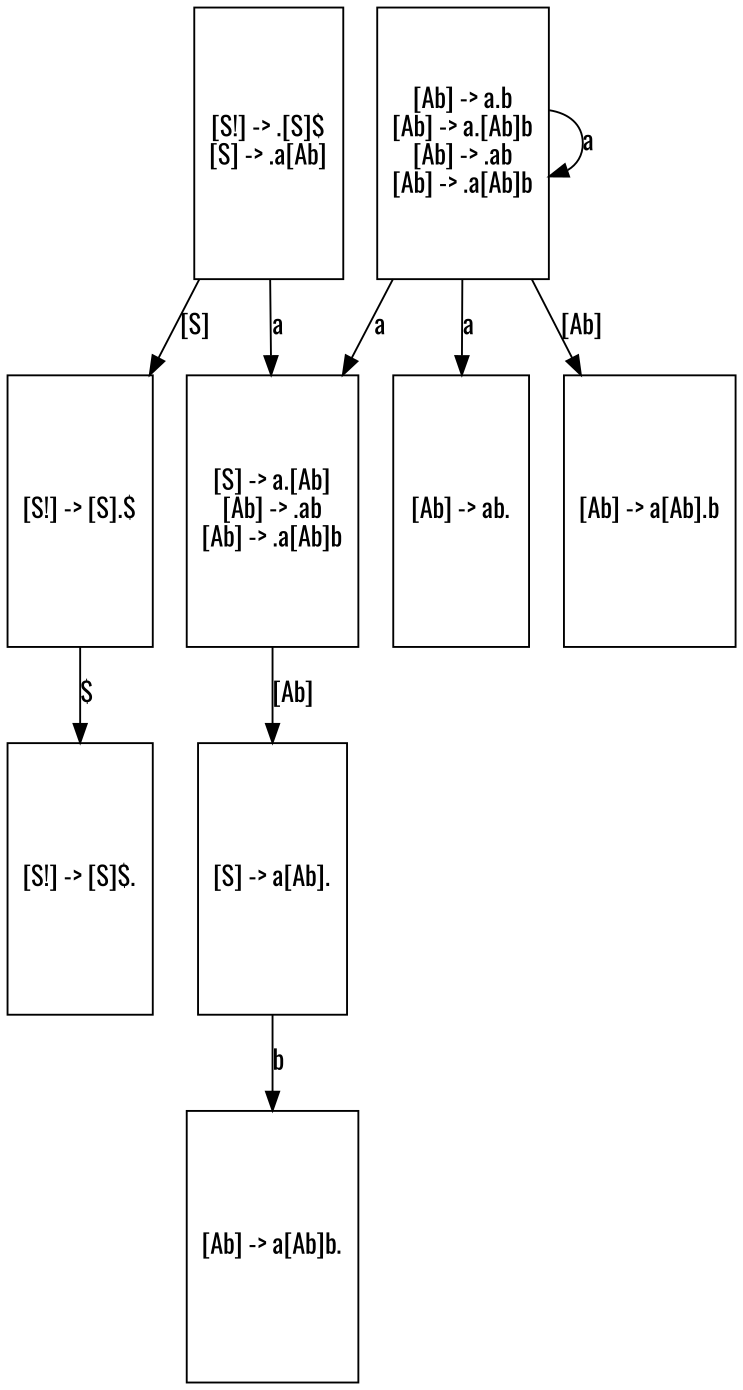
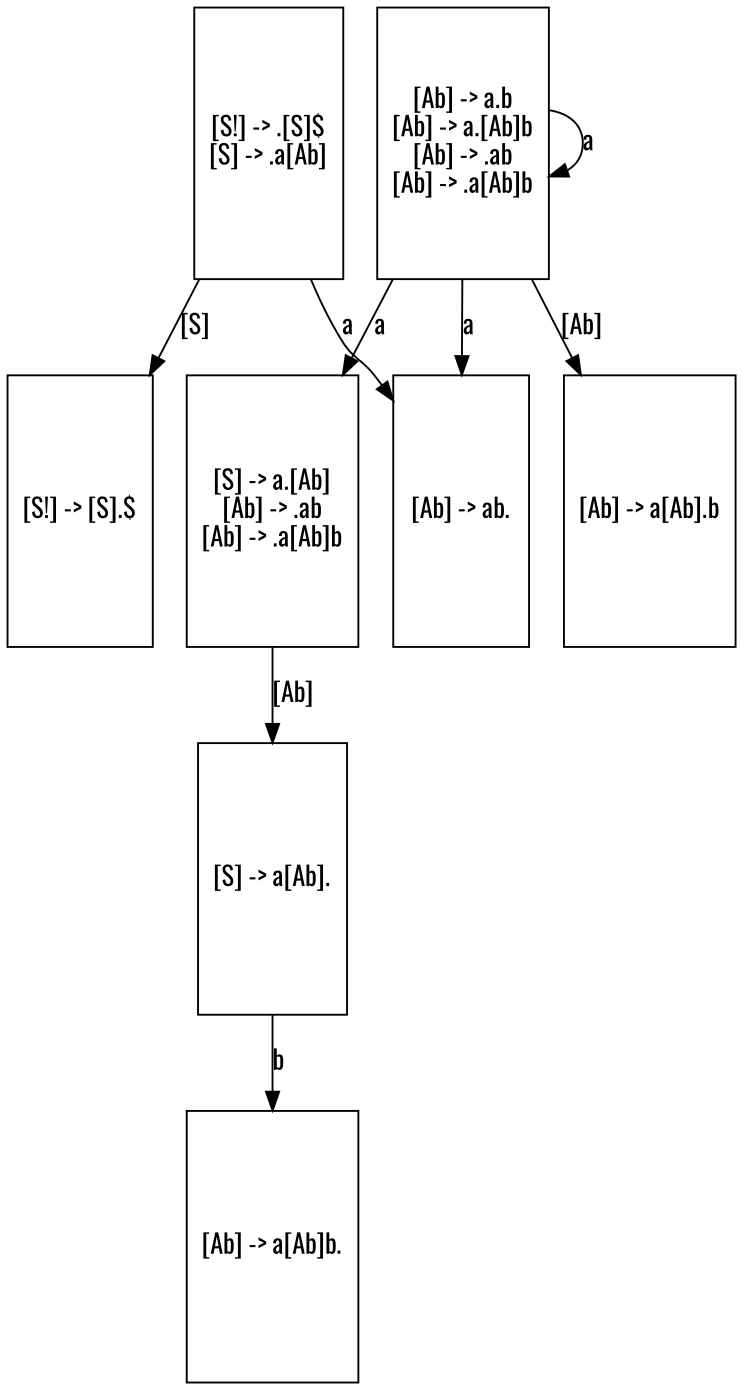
  digraph {
    fontname=Oswald
    node [fontname=Oswald shape=polygon]
    edge [fontname=Oswald]
    n1 [height=2 label="[S!] -> .[S]$\n[S] -> .a[Ab]" width=1]
    n2 [height=2 label="[S!] -> [S].$" width=1]
    n3 [height=2 label="[S] -> a.[Ab]\n[Ab] -> .ab\n[Ab] -> .a[Ab]b" width=1]
-   n4 [height=2 label="[S!] -> [S]$." width=1]
    n5 [height=2 label="[S] -> a[Ab]." width=1]
    n6 [height=2 label="[Ab] -> a[Ab]b." width=1]
    n7 [height=2 label="[Ab] -> a.b\n[Ab] -> a.[Ab]b\n[Ab] -> .ab\n[Ab] -> .a[Ab]b" width=1]
    n8 [height=2 label="[Ab] -> ab." width=1]
    n9 [height=2 label="[Ab] -> a[Ab].b" width=1]
    n1 -> n2 [label="[S]"]
-   n1 -> n3 [label=a]
-   n2 -> n4 [label="$"]
+   n1 -> n8 [label=a]
    n3 -> n5 [label="[Ab]"]
    n5 -> n6 [label=b]
    n7 -> n3 [label=a]
    n7 -> n7 [label=a]
    n7 -> n8 [label=a]
    n7 -> n9 [label="[Ab]"]
  }
